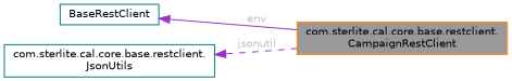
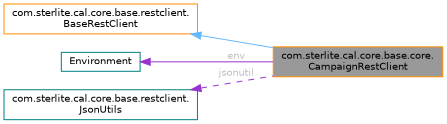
  digraph {
    rankdir=LR
    node [color=darkorange fillcolor=white fontname=Helvetica fontsize=10 shape=box style=filled]
    edge [color=darkorchid3 dir=back fontname=Helvetica fontsize=10 labelfontname=Helvetica labelfontsize=10 style=solid fontcolor=grey]
-   n1 [fillcolor=grey60 fontcolor=black height=0.2 label="com.sterlite.cal.core.base.restclient.\lCampaignRestClient" width=0.4]
-   n3 [color=teal height=0.2 label=BaseRestClient width=0.4]
+   n1 [fillcolor=grey60 fontcolor=black height=0.2 label="com.sterlite.cal.core.base.core.\lCampaignRestClient" width=0.4]
+   n2 [height=0.2 label="com.sterlite.cal.core.base.restclient.\lBaseRestClient" width=0.4]
+   n3 [color=teal height=0.2 label=Environment width=0.4]
    n4 [color=teal height=0.2 label="com.sterlite.cal.core.base.restclient.\lJsonUtils" width=0.4]
+   n2 -> n1 [color=steelblue1 fontcolor=""]
    n3 -> n1 [label=" env"]
    n4 -> n1 [label=" jsonutil" style=dashed]
  }
